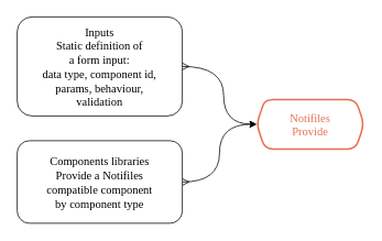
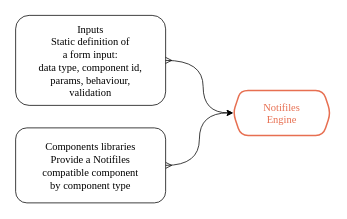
  <mxCell id="0" />
  <mxCell id="1" parent="0" />
  <mxCell id="2" value="Inputs &#10;Static definition of &#10;a form input:&#10;data type, component id, &#10;params, behaviour, &#10;validation" style="rounded=1;fontFamily=Space Grotesk;fontSize=14;align=center;" vertex="1" parent="1"><mxGeometry x="20" y="20" width="200" height="120" as="geometry" /></mxCell>
- <mxCell id="3" value="Notifiles&#10;Provide" style="shape=hexagon;perimeter=hexagonPerimeter2;fixedSize=1;rounded=1;size=10;fontFamily=Space Grotesk;fontStyle=0;strokeColor=#e76f51;strokeWidth=2;fontColor=#E76F51;fontSize=14;" vertex="1" parent="1"><mxGeometry x="310" y="120" width="130" height="60" as="geometry" /></mxCell>
+ <mxCell id="3" value="Notifiles&#10;Engine" style="shape=hexagon;perimeter=hexagonPerimeter2;fixedSize=1;rounded=1;size=10;fontFamily=Space Grotesk;fontStyle=0;strokeColor=#e76f51;strokeWidth=2;fontColor=#E76F51;fontSize=14;" vertex="1" parent="1"><mxGeometry x="310" y="120" width="130" height="60" as="geometry" /></mxCell>
  <mxCell id="4" style="edgeStyle=orthogonalEdgeStyle;rounded=0;orthogonalLoop=1;jettySize=auto;html=1;entryX=0;entryY=0.5;entryDx=0;entryDy=0;startArrow=ERmany;startFill=0;curved=1;exitX=1;exitY=0.5;exitDx=0;exitDy=0;" edge="1" parent="1" source="2" target="3"><mxGeometry relative="1" as="geometry"><mxPoint x="-30" y="20" as="sourcePoint" /><Array as="points"><mxPoint x="270" y="80" /><mxPoint x="270" y="150" /></Array></mxGeometry></mxCell>
  <mxCell id="5" style="edgeStyle=orthogonalEdgeStyle;rounded=0;orthogonalLoop=1;jettySize=auto;html=1;entryX=0;entryY=0.5;entryDx=0;entryDy=0;curved=1;startArrow=ERmany;startFill=0;" edge="1" parent="1" source="6" target="3"><mxGeometry relative="1" as="geometry" /></mxCell>
  <mxCell id="6" value="Components libraries&#10;Provide a Notifiles &#10;compatible component &#10;by component type" style="rounded=1;fontFamily=Space Grotesk;fontSize=14;align=center;" vertex="1" parent="1"><mxGeometry x="20" y="170" width="200" height="100" as="geometry" /></mxCell>
